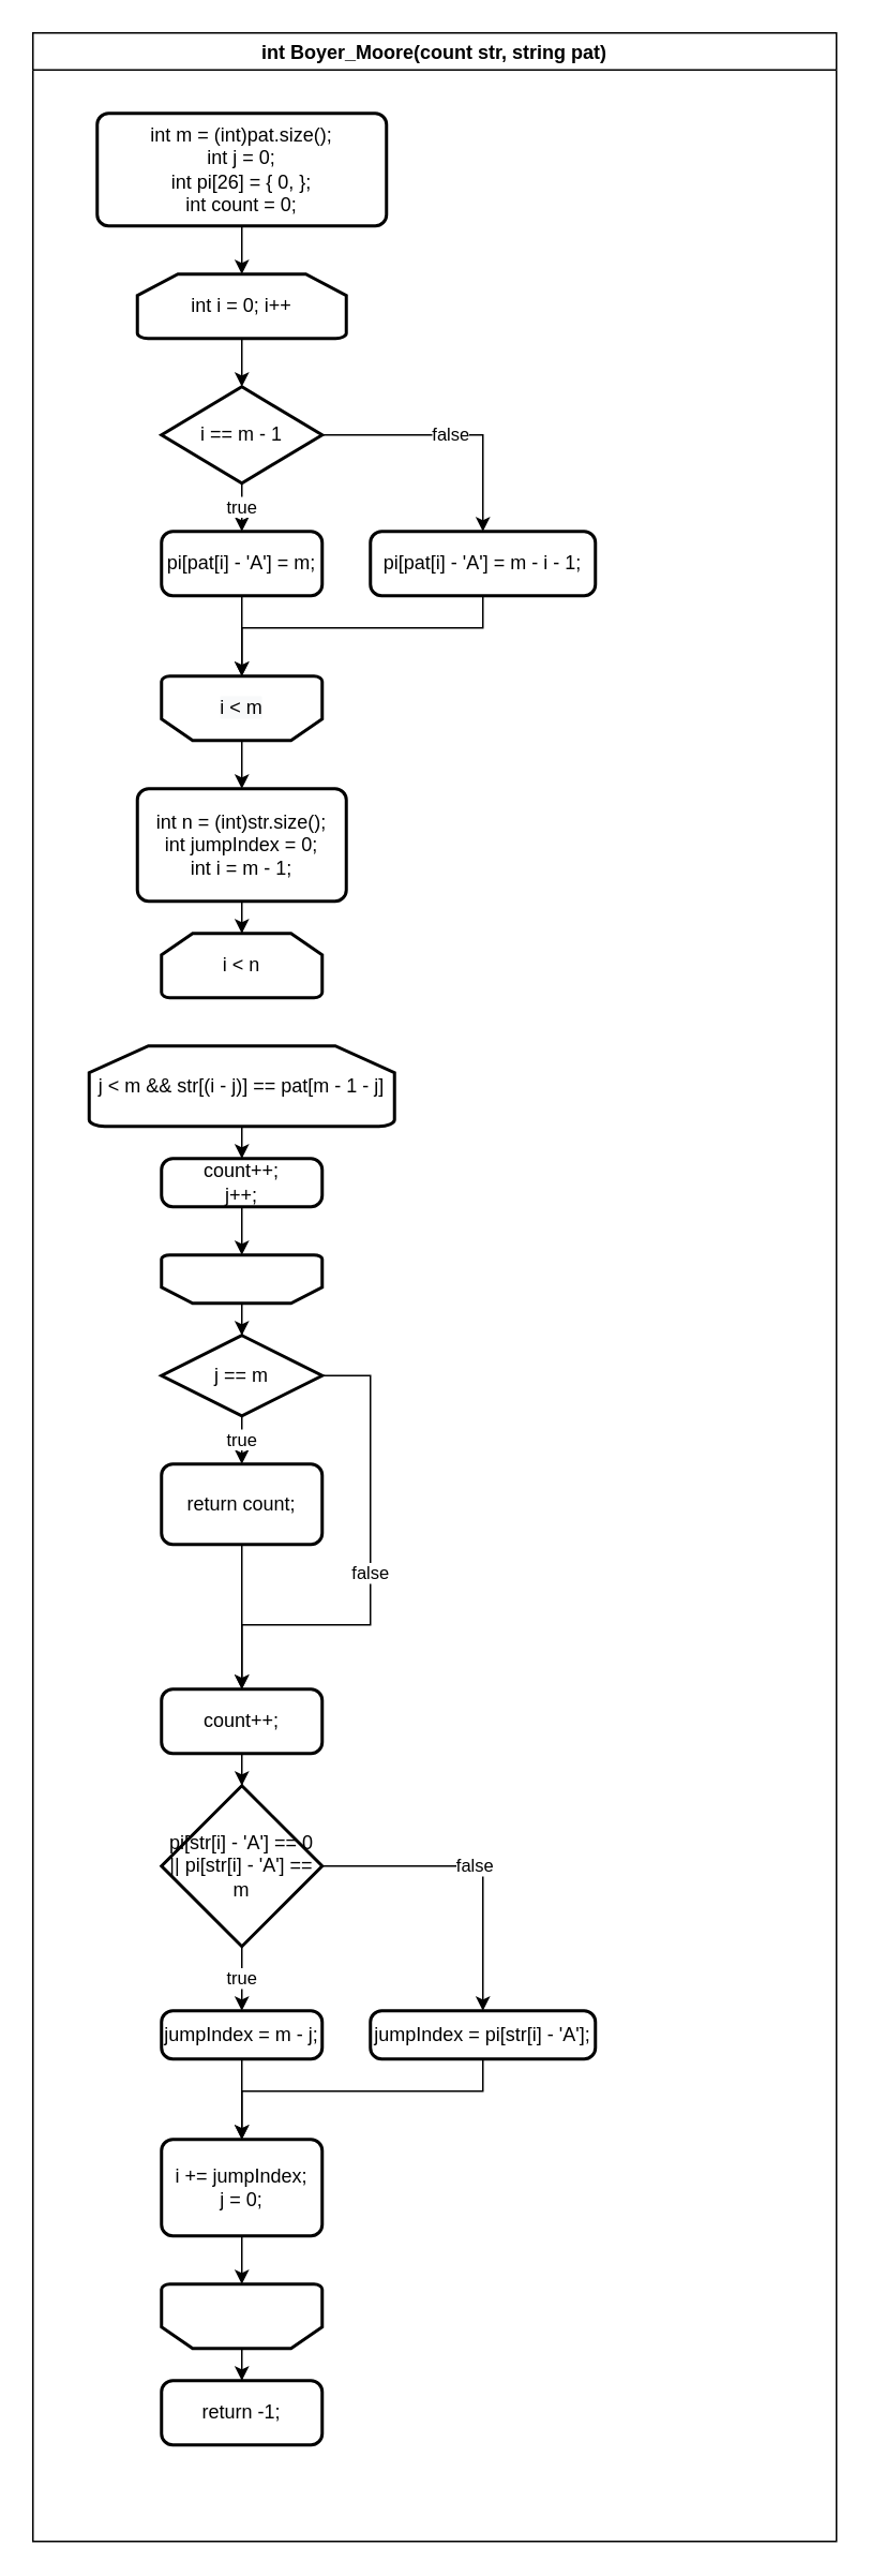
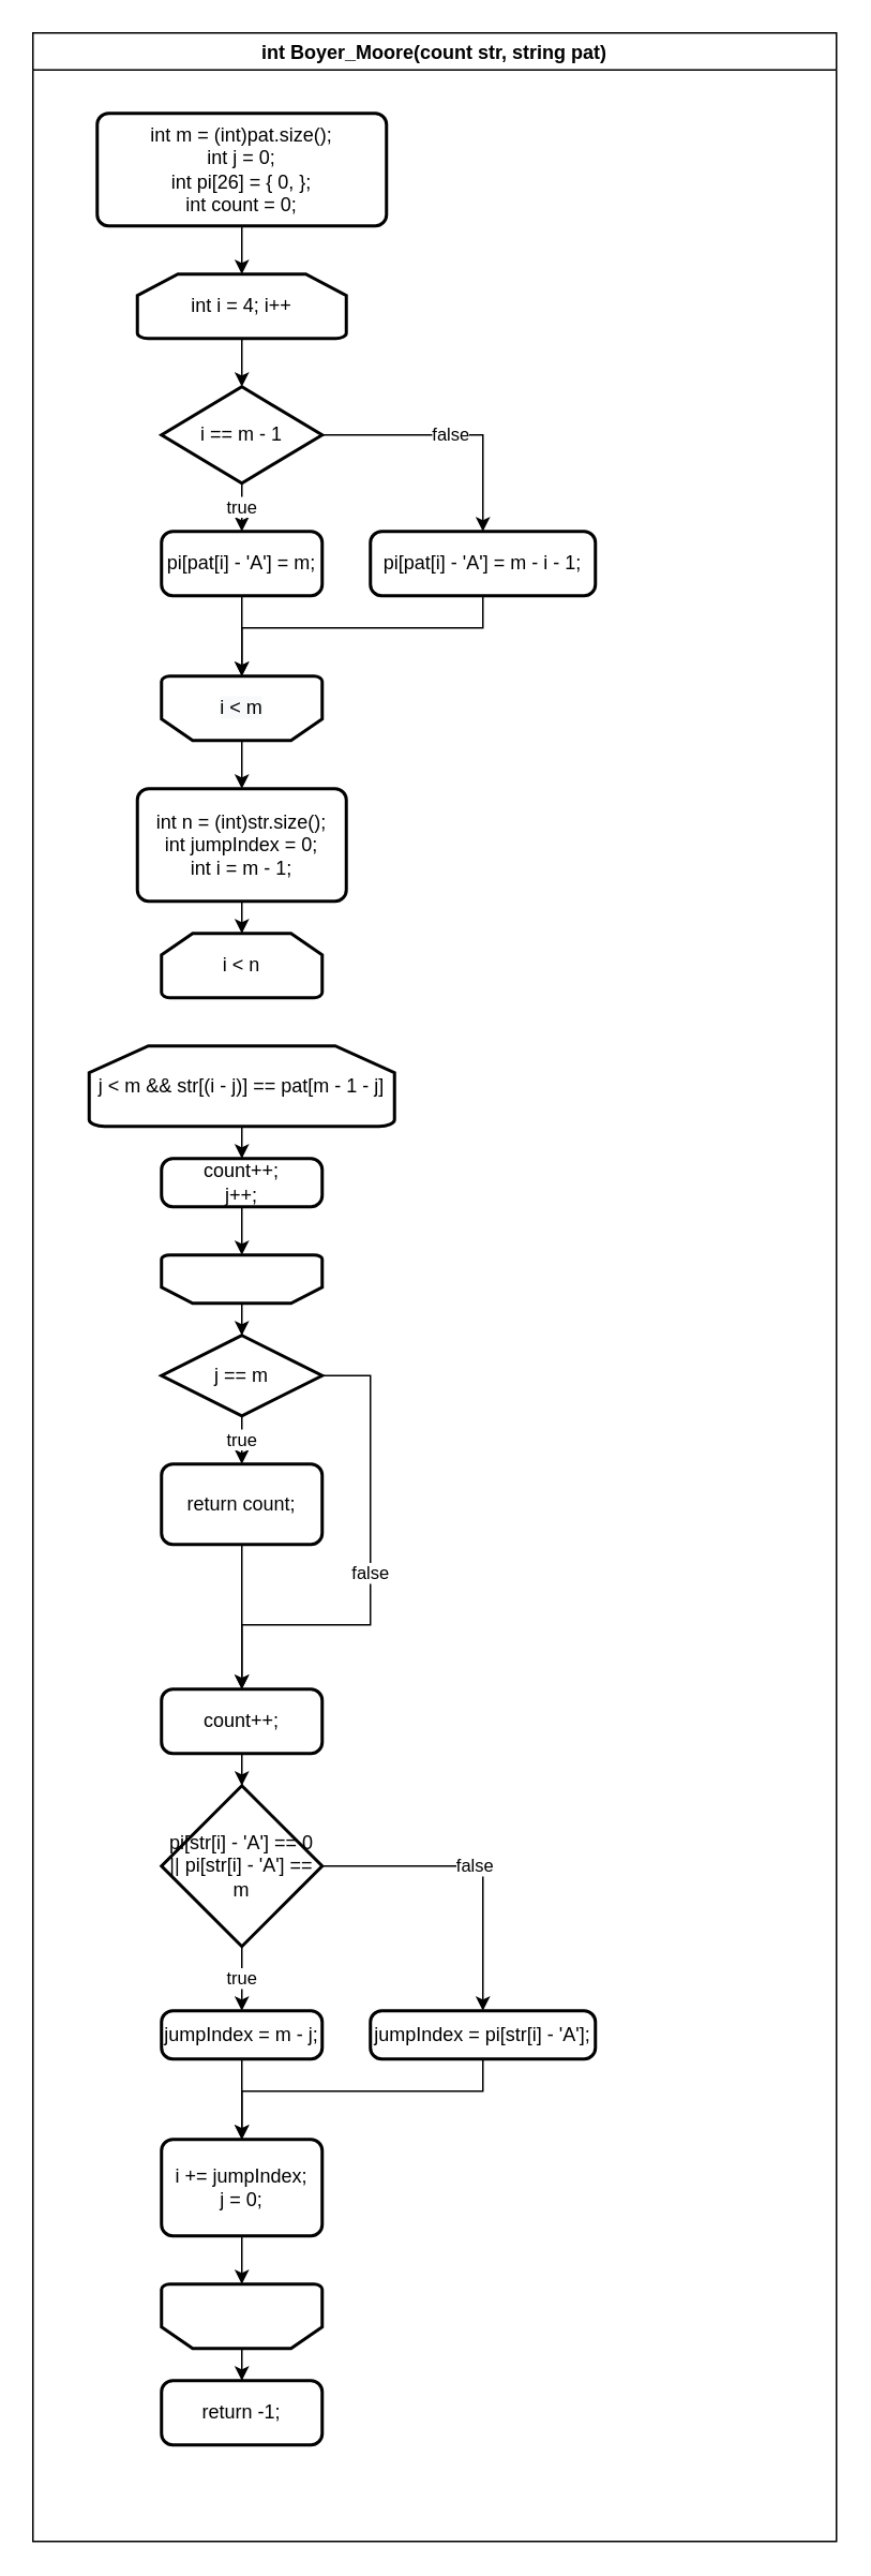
  <mxCell id="0" />
  <mxCell id="1" parent="0" />
  <mxCell id="2" value="int Boyer_Moore(count str, string pat)" style="swimlane;" vertex="1" parent="1"><mxGeometry x="20" y="20" width="500" height="1560" as="geometry" /></mxCell>
  <mxCell id="3" style="edgeStyle=orthogonalEdgeStyle;rounded=0;orthogonalLoop=1;jettySize=auto;html=1;" edge="1" parent="2" source="4" target="6"><mxGeometry relative="1" as="geometry" /></mxCell>
  <mxCell id="4" value="int m = (int)pat.size();&lt;br&gt; int j = 0;&lt;br&gt; int pi[26] = { 0, };&lt;br&gt;int count = 0;" style="rounded=1;whiteSpace=wrap;html=1;absoluteArcSize=1;arcSize=14;strokeWidth=2;" vertex="1" parent="2"><mxGeometry x="40" y="50" width="180" height="70" as="geometry" /></mxCell>
  <mxCell id="5" style="edgeStyle=orthogonalEdgeStyle;rounded=0;orthogonalLoop=1;jettySize=auto;html=1;entryX=0.5;entryY=0;entryDx=0;entryDy=0;entryPerimeter=0;" edge="1" parent="2" source="6" target="7"><mxGeometry relative="1" as="geometry" /></mxCell>
- <mxCell id="6" value="int i = 0; i++" style="strokeWidth=2;html=1;shape=mxgraph.flowchart.loop_limit;whiteSpace=wrap;" vertex="1" parent="2"><mxGeometry x="65" y="150" width="130" height="40" as="geometry" /></mxCell>
+ <mxCell id="6" value="int i = 4; i++" style="strokeWidth=2;html=1;shape=mxgraph.flowchart.loop_limit;whiteSpace=wrap;" vertex="1" parent="2"><mxGeometry x="65" y="150" width="130" height="40" as="geometry" /></mxCell>
  <mxCell id="7" value="i == m - 1" style="strokeWidth=2;html=1;shape=mxgraph.flowchart.decision;whiteSpace=wrap;" vertex="1" parent="2"><mxGeometry x="80" y="220" width="100" height="60" as="geometry" /></mxCell>
  <mxCell id="8" value="pi[pat[i] - 'A'] = m;" style="rounded=1;whiteSpace=wrap;html=1;absoluteArcSize=1;arcSize=14;strokeWidth=2;" vertex="1" parent="2"><mxGeometry x="80" y="310" width="100" height="40" as="geometry" /></mxCell>
  <mxCell id="9" value="true" style="edgeStyle=orthogonalEdgeStyle;rounded=0;orthogonalLoop=1;jettySize=auto;html=1;" edge="1" parent="2" source="7" target="8"><mxGeometry relative="1" as="geometry"><mxPoint x="130" y="310" as="targetPoint" /></mxGeometry></mxCell>
  <mxCell id="10" style="edgeStyle=orthogonalEdgeStyle;rounded=0;orthogonalLoop=1;jettySize=auto;html=1;entryX=0.5;entryY=1;entryDx=0;entryDy=0;entryPerimeter=0;" edge="1" parent="2" source="11" target="13"><mxGeometry relative="1" as="geometry"><Array as="points"><mxPoint x="280" y="370" /><mxPoint x="130" y="370" /></Array></mxGeometry></mxCell>
  <mxCell id="11" value="pi[pat[i] - 'A'] = m - i - 1;" style="rounded=1;whiteSpace=wrap;html=1;absoluteArcSize=1;arcSize=14;strokeWidth=2;" vertex="1" parent="2"><mxGeometry x="210" y="310" width="140" height="40" as="geometry" /></mxCell>
  <mxCell id="12" value="false" style="edgeStyle=orthogonalEdgeStyle;rounded=0;orthogonalLoop=1;jettySize=auto;html=1;entryX=0.5;entryY=0;entryDx=0;entryDy=0;" edge="1" parent="2" source="7" target="11"><mxGeometry relative="1" as="geometry"><mxPoint x="220" y="300" as="targetPoint" /></mxGeometry></mxCell>
  <mxCell id="13" value="" style="strokeWidth=2;html=1;shape=mxgraph.flowchart.loop_limit;whiteSpace=wrap;rotation=-180;" vertex="1" parent="2"><mxGeometry x="80" y="400" width="100" height="40" as="geometry" /></mxCell>
  <mxCell id="14" style="edgeStyle=orthogonalEdgeStyle;rounded=0;orthogonalLoop=1;jettySize=auto;html=1;" edge="1" parent="2" source="8" target="13"><mxGeometry relative="1" as="geometry"><mxPoint x="190" y="400" as="targetPoint" /></mxGeometry></mxCell>
  <mxCell id="15" value="int n = (int)str.size();&#10; int jumpIndex = 0;&#10; int i = m - 1;" style="rounded=1;whiteSpace=wrap;html=1;absoluteArcSize=1;arcSize=14;strokeWidth=2;" vertex="1" parent="2"><mxGeometry x="65" y="470" width="130" height="70" as="geometry" /></mxCell>
  <mxCell id="16" style="edgeStyle=orthogonalEdgeStyle;rounded=0;orthogonalLoop=1;jettySize=auto;html=1;" edge="1" parent="2" source="13" target="15"><mxGeometry relative="1" as="geometry"><mxPoint x="140" y="510" as="targetPoint" /></mxGeometry></mxCell>
  <mxCell id="17" value="&lt;span style=&quot;color: rgb(0, 0, 0); font-family: Helvetica; font-size: 12px; font-style: normal; font-variant-ligatures: normal; font-variant-caps: normal; font-weight: 400; letter-spacing: normal; orphans: 2; text-align: center; text-indent: 0px; text-transform: none; widows: 2; word-spacing: 0px; -webkit-text-stroke-width: 0px; background-color: rgb(248, 249, 250); text-decoration-thickness: initial; text-decoration-style: initial; text-decoration-color: initial; float: none; display: inline !important;&quot;&gt;i &amp;lt; m&lt;/span&gt;" style="text;html=1;strokeColor=none;fillColor=none;align=center;verticalAlign=middle;whiteSpace=wrap;rounded=0;" vertex="1" parent="2"><mxGeometry x="100" y="405" width="60" height="30" as="geometry" /></mxCell>
  <mxCell id="18" value="i &lt; n" style="strokeWidth=2;html=1;shape=mxgraph.flowchart.loop_limit;whiteSpace=wrap;" vertex="1" parent="2"><mxGeometry x="80" y="560" width="100" height="40" as="geometry" /></mxCell>
  <mxCell id="19" style="edgeStyle=orthogonalEdgeStyle;rounded=0;orthogonalLoop=1;jettySize=auto;html=1;" edge="1" parent="2" source="15" target="18"><mxGeometry relative="1" as="geometry"><mxPoint x="130" y="570" as="targetPoint" /></mxGeometry></mxCell>
  <mxCell id="20" value="j &lt; m &amp;&amp; str[(i - j)] == pat[m - 1 - j]" style="strokeWidth=2;html=1;shape=mxgraph.flowchart.loop_limit;whiteSpace=wrap;" vertex="1" parent="2"><mxGeometry x="35" y="630" width="190" height="50" as="geometry" /></mxCell>
  <mxCell id="21" style="edgeStyle=orthogonalEdgeStyle;rounded=0;orthogonalLoop=1;jettySize=auto;html=1;entryX=0.5;entryY=1;entryDx=0;entryDy=0;entryPerimeter=0;" edge="1" parent="2" source="22" target="25"><mxGeometry relative="1" as="geometry"><mxPoint x="170" y="760" as="targetPoint" /></mxGeometry></mxCell>
  <mxCell id="22" value="count++;&lt;br&gt;j++;" style="rounded=1;whiteSpace=wrap;html=1;absoluteArcSize=1;arcSize=14;strokeWidth=2;" vertex="1" parent="2"><mxGeometry x="80" y="700" width="100" height="30" as="geometry" /></mxCell>
  <mxCell id="23" style="edgeStyle=orthogonalEdgeStyle;rounded=0;orthogonalLoop=1;jettySize=auto;html=1;" edge="1" parent="2" source="20" target="22"><mxGeometry relative="1" as="geometry"><mxPoint x="130" y="710" as="targetPoint" /></mxGeometry></mxCell>
  <mxCell id="24" style="edgeStyle=orthogonalEdgeStyle;rounded=0;orthogonalLoop=1;jettySize=auto;html=1;entryX=0.5;entryY=0;entryDx=0;entryDy=0;entryPerimeter=0;" edge="1" parent="2" source="25" target="26"><mxGeometry relative="1" as="geometry" /></mxCell>
  <mxCell id="25" value="" style="strokeWidth=2;html=1;shape=mxgraph.flowchart.loop_limit;whiteSpace=wrap;rotation=-180;" vertex="1" parent="2"><mxGeometry x="80" y="760" width="100" height="30" as="geometry" /></mxCell>
  <mxCell id="26" value="j == m" style="strokeWidth=2;html=1;shape=mxgraph.flowchart.decision;whiteSpace=wrap;" vertex="1" parent="2"><mxGeometry x="80" y="810" width="100" height="50" as="geometry" /></mxCell>
  <mxCell id="27" value="return count;" style="rounded=1;whiteSpace=wrap;html=1;absoluteArcSize=1;arcSize=14;strokeWidth=2;" vertex="1" parent="2"><mxGeometry x="80" y="890" width="100" height="50" as="geometry" /></mxCell>
  <mxCell id="28" value="true" style="edgeStyle=orthogonalEdgeStyle;rounded=0;orthogonalLoop=1;jettySize=auto;html=1;" edge="1" parent="2" source="26" target="27"><mxGeometry relative="1" as="geometry"><mxPoint x="130" y="900" as="targetPoint" /></mxGeometry></mxCell>
  <mxCell id="29" style="edgeStyle=orthogonalEdgeStyle;rounded=0;orthogonalLoop=1;jettySize=auto;html=1;entryX=0.5;entryY=0;entryDx=0;entryDy=0;entryPerimeter=0;" edge="1" parent="2" source="30" target="33"><mxGeometry relative="1" as="geometry" /></mxCell>
  <mxCell id="30" value="count++;" style="rounded=1;whiteSpace=wrap;html=1;absoluteArcSize=1;arcSize=14;strokeWidth=2;" vertex="1" parent="2"><mxGeometry x="80" y="1030" width="100" height="40" as="geometry" /></mxCell>
  <mxCell id="31" value="false" style="edgeStyle=orthogonalEdgeStyle;rounded=0;orthogonalLoop=1;jettySize=auto;html=1;" edge="1" parent="2" source="26" target="30"><mxGeometry relative="1" as="geometry"><mxPoint x="220" y="950" as="targetPoint" /><Array as="points"><mxPoint x="210" y="835" /><mxPoint x="210" y="990" /><mxPoint x="130" y="990" /></Array></mxGeometry></mxCell>
  <mxCell id="32" style="edgeStyle=orthogonalEdgeStyle;rounded=0;orthogonalLoop=1;jettySize=auto;html=1;entryX=0.5;entryY=0;entryDx=0;entryDy=0;" edge="1" parent="2" source="27" target="30"><mxGeometry relative="1" as="geometry"><mxPoint x="130" y="980" as="targetPoint" /></mxGeometry></mxCell>
  <mxCell id="33" value="pi[str[i] - 'A'] == 0 || pi[str[i] - 'A'] == m" style="strokeWidth=2;html=1;shape=mxgraph.flowchart.decision;whiteSpace=wrap;" vertex="1" parent="2"><mxGeometry x="80" y="1090" width="100" height="100" as="geometry" /></mxCell>
  <mxCell id="34" value="jumpIndex = m - j;" style="rounded=1;whiteSpace=wrap;html=1;absoluteArcSize=1;arcSize=14;strokeWidth=2;" vertex="1" parent="2"><mxGeometry x="80" y="1230" width="100" height="30" as="geometry" /></mxCell>
  <mxCell id="35" value="true" style="edgeStyle=orthogonalEdgeStyle;rounded=0;orthogonalLoop=1;jettySize=auto;html=1;" edge="1" parent="2" source="33" target="34"><mxGeometry relative="1" as="geometry"><mxPoint x="130" y="1230" as="targetPoint" /></mxGeometry></mxCell>
  <mxCell id="36" style="edgeStyle=orthogonalEdgeStyle;rounded=0;orthogonalLoop=1;jettySize=auto;html=1;entryX=0.5;entryY=0;entryDx=0;entryDy=0;" edge="1" parent="2" source="37" target="39"><mxGeometry relative="1" as="geometry"><Array as="points"><mxPoint x="280" y="1280" /><mxPoint x="130" y="1280" /></Array></mxGeometry></mxCell>
  <mxCell id="37" value="jumpIndex = pi[str[i] - 'A'];" style="rounded=1;whiteSpace=wrap;html=1;absoluteArcSize=1;arcSize=14;strokeWidth=2;" vertex="1" parent="2"><mxGeometry x="210" y="1230" width="140" height="30" as="geometry" /></mxCell>
  <mxCell id="38" value="false" style="edgeStyle=orthogonalEdgeStyle;rounded=0;orthogonalLoop=1;jettySize=auto;html=1;" edge="1" parent="2" source="33" target="37"><mxGeometry relative="1" as="geometry"><mxPoint x="260" y="1210" as="targetPoint" /></mxGeometry></mxCell>
  <mxCell id="39" value="i += jumpIndex;&#10;  j = 0;" style="rounded=1;whiteSpace=wrap;html=1;absoluteArcSize=1;arcSize=14;strokeWidth=2;" vertex="1" parent="2"><mxGeometry x="80" y="1310" width="100" height="60" as="geometry" /></mxCell>
  <mxCell id="40" style="edgeStyle=orthogonalEdgeStyle;rounded=0;orthogonalLoop=1;jettySize=auto;html=1;" edge="1" parent="2" source="34" target="39"><mxGeometry relative="1" as="geometry"><mxPoint x="200" y="1330" as="targetPoint" /></mxGeometry></mxCell>
  <mxCell id="41" value="" style="strokeWidth=2;html=1;shape=mxgraph.flowchart.loop_limit;whiteSpace=wrap;rotation=-180;" vertex="1" parent="2"><mxGeometry x="80" y="1400" width="100" height="40" as="geometry" /></mxCell>
  <mxCell id="42" style="edgeStyle=orthogonalEdgeStyle;rounded=0;orthogonalLoop=1;jettySize=auto;html=1;" edge="1" parent="2" source="39" target="41"><mxGeometry relative="1" as="geometry"><mxPoint x="130" y="1400" as="targetPoint" /></mxGeometry></mxCell>
  <mxCell id="43" value="return -1;" style="rounded=1;whiteSpace=wrap;html=1;absoluteArcSize=1;arcSize=14;strokeWidth=2;" vertex="1" parent="2"><mxGeometry x="80" y="1460" width="100" height="40" as="geometry" /></mxCell>
  <mxCell id="44" style="edgeStyle=orthogonalEdgeStyle;rounded=0;orthogonalLoop=1;jettySize=auto;html=1;" edge="1" parent="2" source="41" target="43"><mxGeometry relative="1" as="geometry"><mxPoint x="130" y="1470" as="targetPoint" /></mxGeometry></mxCell>
